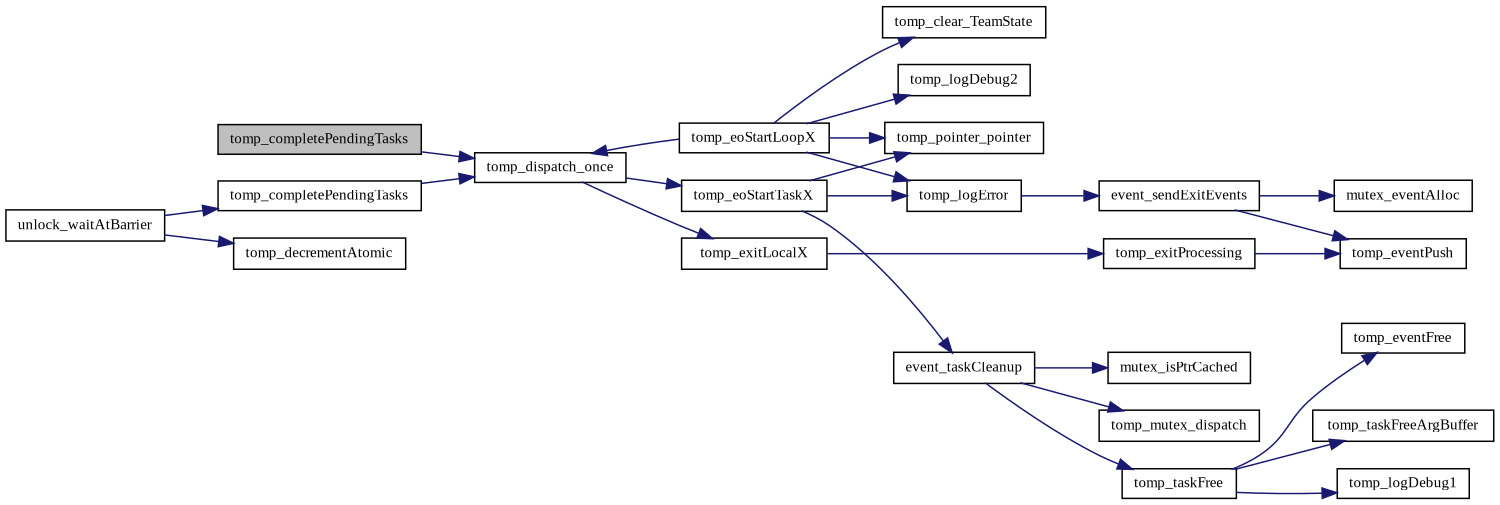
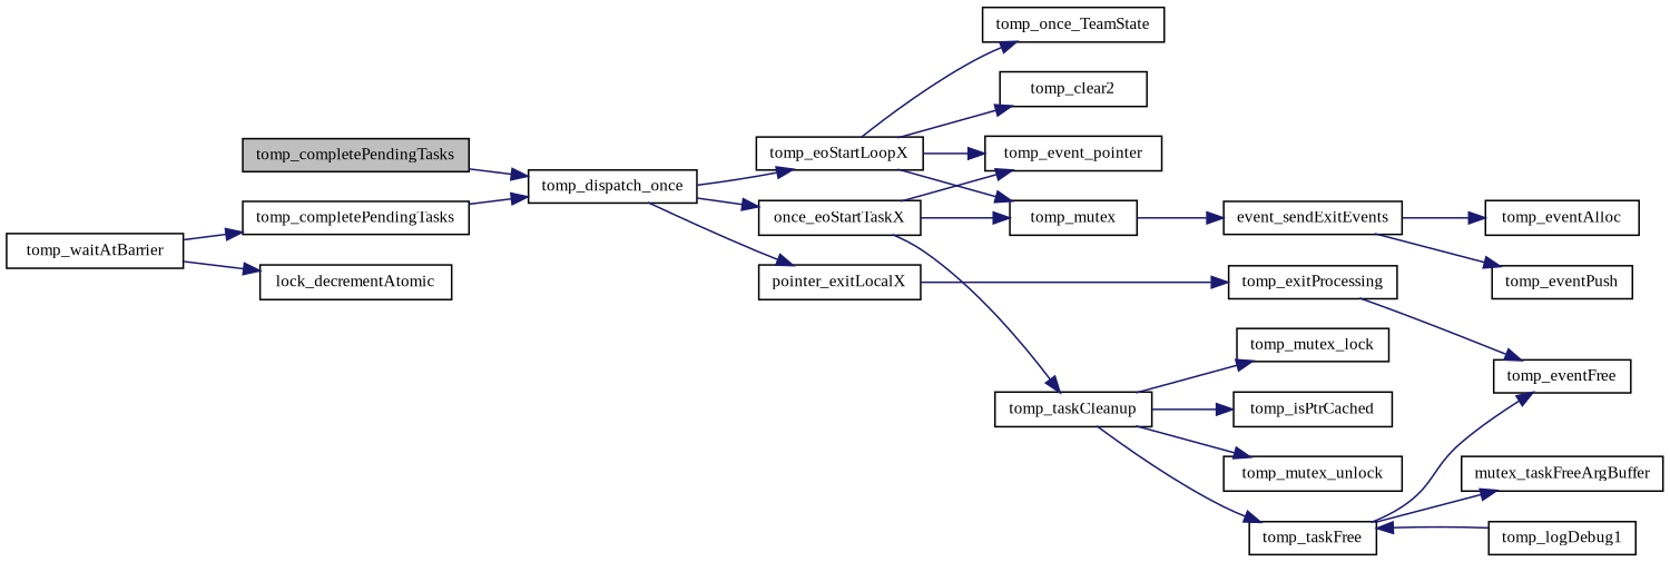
  digraph {
    fontname="Liberation Serif"
    rankdir=LR
    node [color=black fillcolor=white fontname="Liberation Serif" fontsize=10 shape=record style=filled]
    edge [color=midnightblue fontname="Liberation Serif" fontsize=10 labelfontname=Helvetica labelfontsize=10 style=solid]
    n1 [fillcolor=grey75 fontcolor=black height=0.2 label=tomp_completePendingTasks width=0.4]
    n2 [height=0.2 label=tomp_dispatch_once width=0.4]
-   n3 [height=0.2 label=tomp_exitLocalX width=0.4]
+   n3 [height=0.2 label=pointer_exitLocalX width=0.4]
    n4 [height=0.2 label=tomp_eoStartLoopX width=0.4]
-   n5 [height=0.2 label=tomp_eoStartTaskX width=0.4]
+   n5 [height=0.2 label=once_eoStartTaskX width=0.4]
    n6 [height=0.2 label=tomp_exitProcessing width=0.4]
-   n7 [height=0.2 label=tomp_pointer_pointer width=0.4]
-   n8 [height=0.2 label=tomp_logError width=0.4]
-   n9 [height=0.2 label=tomp_clear_TeamState width=0.4]
-   n10 [height=0.2 label=tomp_logDebug2 width=0.4]
-   n11 [height=0.2 label=event_taskCleanup width=0.4]
+   n7 [height=0.2 label=tomp_event_pointer width=0.4]
+   n8 [height=0.2 label=tomp_mutex width=0.4]
+   n9 [height=0.2 label=tomp_once_TeamState width=0.4]
+   n10 [height=0.2 label=tomp_clear2 width=0.4]
+   n11 [height=0.2 label=tomp_taskCleanup width=0.4]
    n12 [height=0.2 label=tomp_eventFree width=0.4]
    n13 [height=0.2 label=event_sendExitEvents width=0.4]
-   n14 [height=0.2 label=unlock_waitAtBarrier width=0.4]
+   n14 [height=0.2 label=tomp_waitAtBarrier width=0.4]
    n15 [height=0.2 label=tomp_completePendingTasks width=0.4]
-   n16 [height=0.2 label=tomp_decrementAtomic width=0.4]
-   n17 [height=0.2 label=mutex_eventAlloc width=0.4]
+   n16 [height=0.2 label=lock_decrementAtomic width=0.4]
+   n17 [height=0.2 label=tomp_eventAlloc width=0.4]
    n18 [height=0.2 label=tomp_eventPush width=0.4]
-   n20 [height=0.2 label=mutex_isPtrCached width=0.4]
+   n19 [height=0.2 label=tomp_mutex_lock width=0.4]
+   n20 [height=0.2 label=tomp_isPtrCached width=0.4]
    n21 [height=0.2 label=tomp_taskFree width=0.4]
-   n22 [height=0.2 label=tomp_mutex_dispatch width=0.4]
+   n22 [height=0.2 label=tomp_mutex_unlock width=0.4]
    n23 [height=0.2 label=tomp_logDebug1 width=0.4]
-   n24 [height=0.2 label=tomp_taskFreeArgBuffer width=0.4]
+   n24 [height=0.2 label=mutex_taskFreeArgBuffer width=0.4]
    n1 -> n2
    n2 -> n3
-   n4 -> n2
+   n2 -> n4
    n2 -> n5
    n3 -> n6
    n4 -> n7
    n4 -> n8
    n4 -> n9
    n4 -> n10
    n5 -> n7
    n5 -> n8
    n5 -> n11
-   n6 -> n18
+   n6 -> n12
    n8 -> n13
+   n11 -> n19
    n11 -> n20
    n11 -> n21
    n11 -> n22
    n13 -> n17
    n13 -> n18
    n14 -> n15
    n14 -> n16
    n15 -> n2
    n21 -> n12
-   n21 -> n23
+   n23 -> n21
    n21 -> n24
  }
